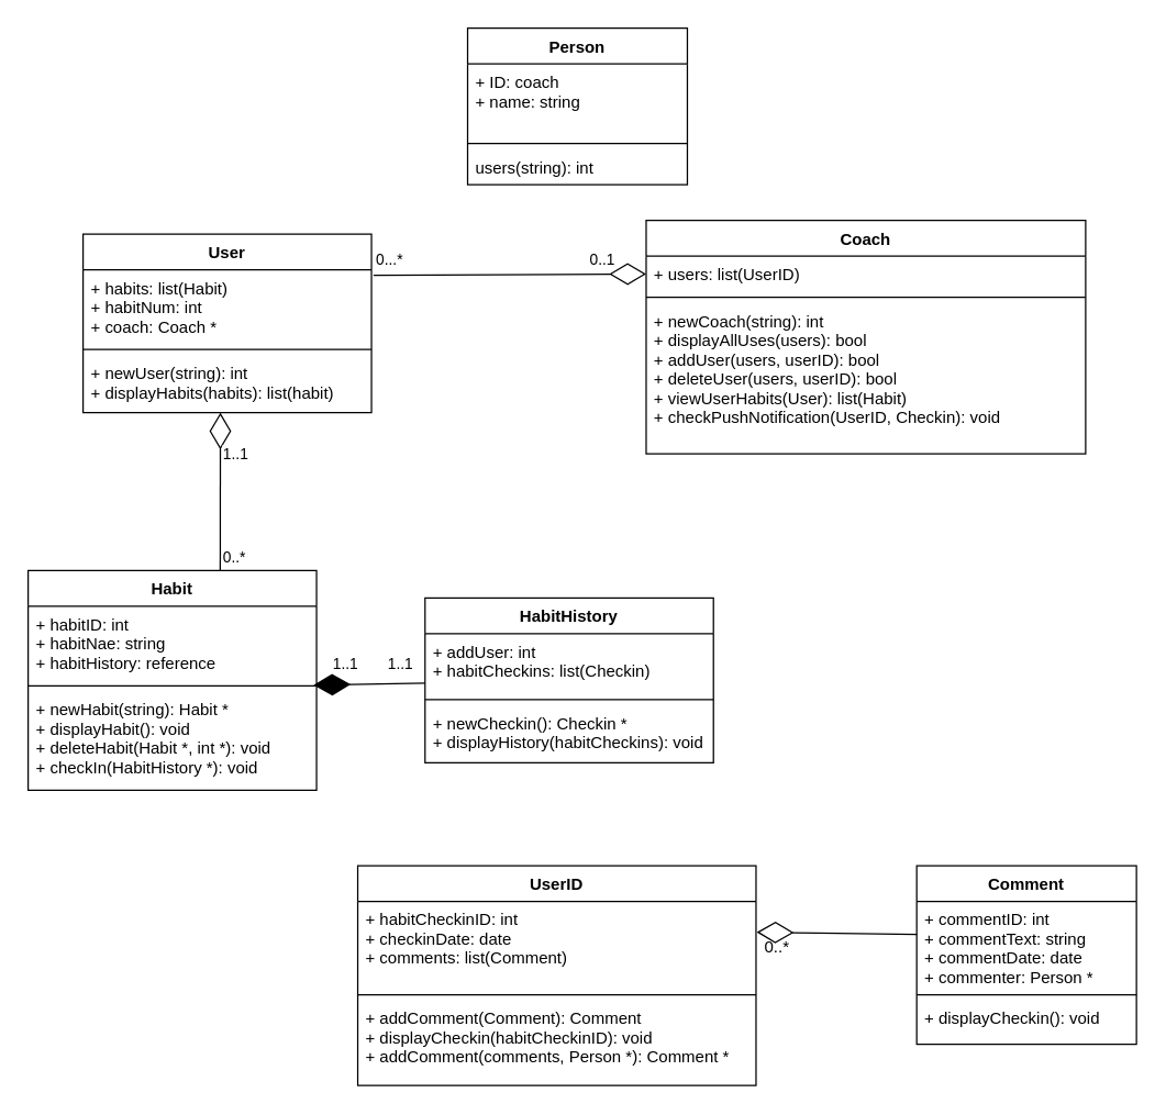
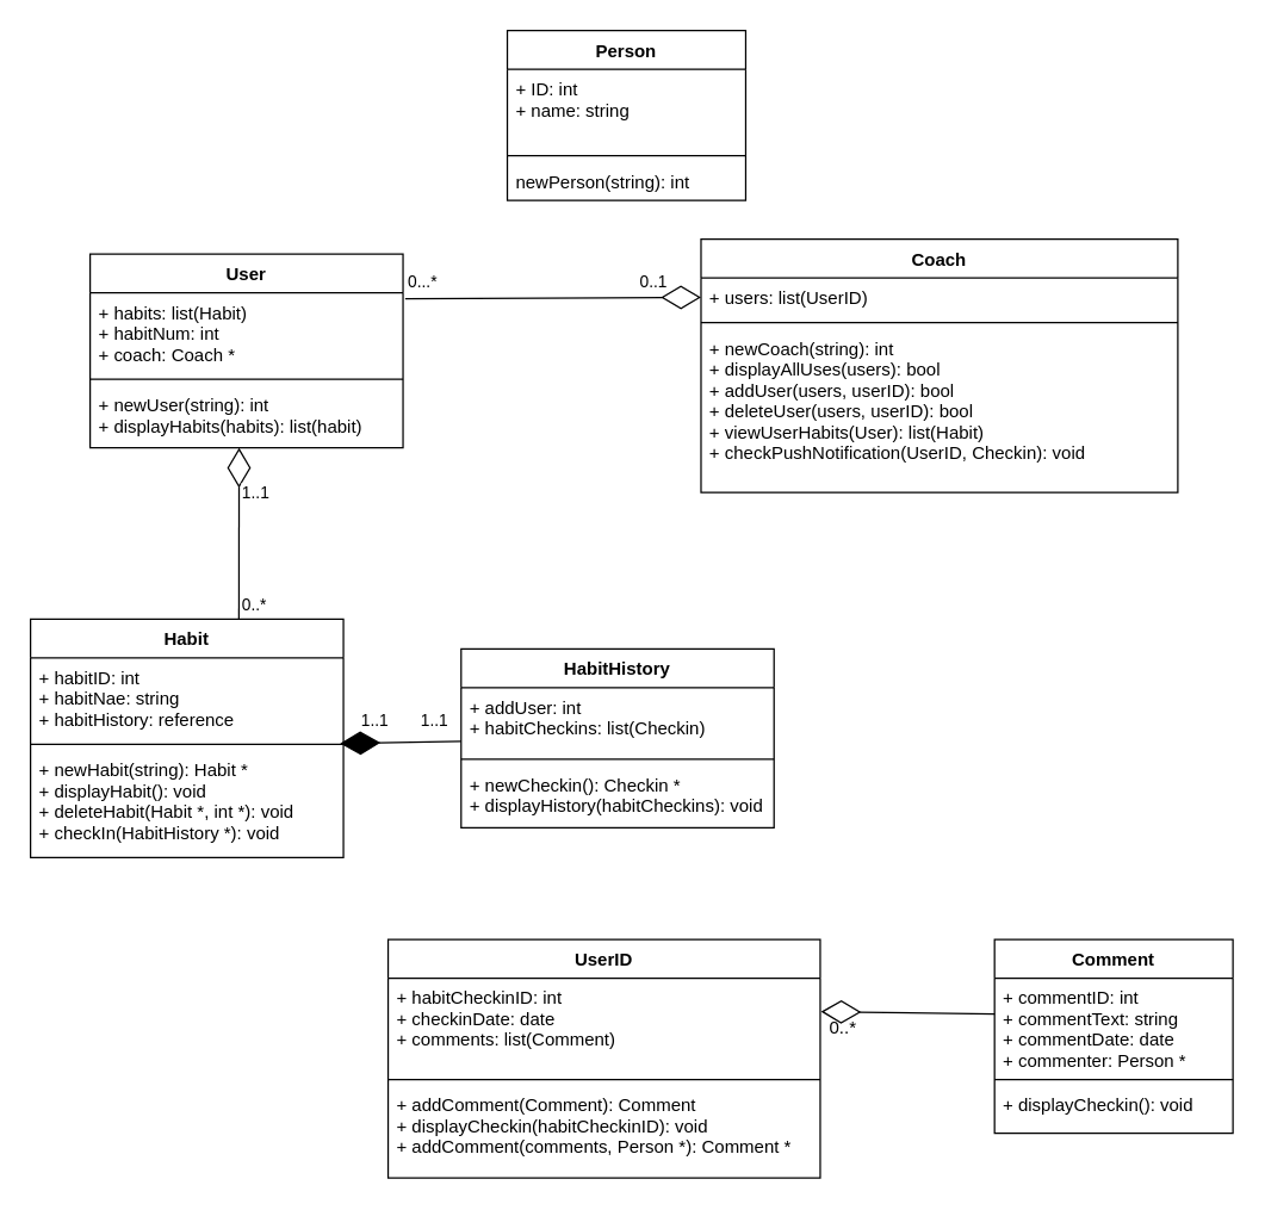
  <mxCell id="0" />
  <mxCell id="1" parent="0" />
  <mxCell id="2" value="Person" style="swimlane;fontStyle=1;align=center;verticalAlign=top;childLayout=stackLayout;horizontal=1;startSize=26;horizontalStack=0;resizeParent=1;resizeParentMax=0;resizeLast=0;collapsible=1;marginBottom=0;" vertex="1" parent="1"><mxGeometry x="340" y="20" width="160" height="114" as="geometry" /></mxCell>
- <mxCell id="3" value="+ ID: coach&#10;+ name: string&#10;" style="text;strokeColor=none;fillColor=none;align=left;verticalAlign=top;spacingLeft=4;spacingRight=4;overflow=hidden;rotatable=0;points=[[0,0.5],[1,0.5]];portConstraint=eastwest;" vertex="1" parent="2"><mxGeometry y="26" width="160" height="54" as="geometry" /></mxCell>
+ <mxCell id="3" value="+ ID: int&#10;+ name: string&#10;" style="text;strokeColor=none;fillColor=none;align=left;verticalAlign=top;spacingLeft=4;spacingRight=4;overflow=hidden;rotatable=0;points=[[0,0.5],[1,0.5]];portConstraint=eastwest;" vertex="1" parent="2"><mxGeometry y="26" width="160" height="54" as="geometry" /></mxCell>
  <mxCell id="4" value="" style="line;strokeWidth=1;fillColor=none;align=left;verticalAlign=middle;spacingTop=-1;spacingLeft=3;spacingRight=3;rotatable=0;labelPosition=right;points=[];portConstraint=eastwest;" vertex="1" parent="2"><mxGeometry y="80" width="160" height="8" as="geometry" /></mxCell>
- <mxCell id="5" value="users(string): int" style="text;strokeColor=none;fillColor=none;align=left;verticalAlign=top;spacingLeft=4;spacingRight=4;overflow=hidden;rotatable=0;points=[[0,0.5],[1,0.5]];portConstraint=eastwest;" vertex="1" parent="2"><mxGeometry y="88" width="160" height="26" as="geometry" /></mxCell>
+ <mxCell id="5" value="newPerson(string): int" style="text;strokeColor=none;fillColor=none;align=left;verticalAlign=top;spacingLeft=4;spacingRight=4;overflow=hidden;rotatable=0;points=[[0,0.5],[1,0.5]];portConstraint=eastwest;" vertex="1" parent="2"><mxGeometry y="88" width="160" height="26" as="geometry" /></mxCell>
  <mxCell id="6" value="User" style="swimlane;fontStyle=1;align=center;verticalAlign=top;childLayout=stackLayout;horizontal=1;startSize=26;horizontalStack=0;resizeParent=1;resizeParentMax=0;resizeLast=0;collapsible=1;marginBottom=0;" vertex="1" parent="1"><mxGeometry x="60" y="170" width="210" height="130" as="geometry" /></mxCell>
  <mxCell id="7" value="+ habits: list(Habit)&#10;+ habitNum: int&#10;+ coach: Coach *&#10;" style="text;strokeColor=none;fillColor=none;align=left;verticalAlign=top;spacingLeft=4;spacingRight=4;overflow=hidden;rotatable=0;points=[[0,0.5],[1,0.5]];portConstraint=eastwest;" vertex="1" parent="6"><mxGeometry y="26" width="210" height="54" as="geometry" /></mxCell>
  <mxCell id="8" value="" style="line;strokeWidth=1;fillColor=none;align=left;verticalAlign=middle;spacingTop=-1;spacingLeft=3;spacingRight=3;rotatable=0;labelPosition=right;points=[];portConstraint=eastwest;" vertex="1" parent="6"><mxGeometry y="80" width="210" height="8" as="geometry" /></mxCell>
  <mxCell id="9" value="+ newUser(string): int&#10;+ displayHabits(habits): list(habit)" style="text;strokeColor=none;fillColor=none;align=left;verticalAlign=top;spacingLeft=4;spacingRight=4;overflow=hidden;rotatable=0;points=[[0,0.5],[1,0.5]];portConstraint=eastwest;" vertex="1" parent="6"><mxGeometry y="88" width="210" height="42" as="geometry" /></mxCell>
  <mxCell id="10" value="Coach" style="swimlane;fontStyle=1;align=center;verticalAlign=top;childLayout=stackLayout;horizontal=1;startSize=26;horizontalStack=0;resizeParent=1;resizeParentMax=0;resizeLast=0;collapsible=1;marginBottom=0;" vertex="1" parent="1"><mxGeometry x="470" y="160" width="320" height="170" as="geometry" /></mxCell>
  <mxCell id="11" value="+ users: list(UserID) " style="text;strokeColor=none;fillColor=none;align=left;verticalAlign=top;spacingLeft=4;spacingRight=4;overflow=hidden;rotatable=0;points=[[0,0.5],[1,0.5]];portConstraint=eastwest;" vertex="1" parent="10"><mxGeometry y="26" width="320" height="26" as="geometry" /></mxCell>
  <mxCell id="12" value="" style="line;strokeWidth=1;fillColor=none;align=left;verticalAlign=middle;spacingTop=-1;spacingLeft=3;spacingRight=3;rotatable=0;labelPosition=right;points=[];portConstraint=eastwest;" vertex="1" parent="10"><mxGeometry y="52" width="320" height="8" as="geometry" /></mxCell>
  <mxCell id="13" value="+ newCoach(string): int&#10;+ displayAllUses(users): bool&#10;+ addUser(users, userID): bool&#10;+ deleteUser(users, userID): bool&#10;+ viewUserHabits(User): list(Habit)&#10;+ checkPushNotification(UserID, Checkin): void&#10;&#10;&#10;" style="text;strokeColor=none;fillColor=none;align=left;verticalAlign=top;spacingLeft=4;spacingRight=4;overflow=hidden;rotatable=0;points=[[0,0.5],[1,0.5]];portConstraint=eastwest;" vertex="1" parent="10"><mxGeometry y="60" width="320" height="110" as="geometry" /></mxCell>
  <mxCell id="14" value="" style="endArrow=diamondThin;endFill=0;endSize=24;html=1;strokeWidth=1;entryX=0;entryY=0.5;entryDx=0;entryDy=0;exitX=1.007;exitY=0.072;exitDx=0;exitDy=0;exitPerimeter=0;" edge="1" parent="1" source="7" target="11"><mxGeometry width="160" relative="1" as="geometry"><mxPoint x="250" y="150" as="sourcePoint" /><mxPoint x="410" y="150" as="targetPoint" /></mxGeometry></mxCell>
  <mxCell id="15" value="0...*" style="edgeLabel;html=1;align=center;verticalAlign=middle;resizable=0;points=[];" vertex="1" connectable="0" parent="14"><mxGeometry x="-0.924" y="2" relative="1" as="geometry"><mxPoint x="2.95" y="-9.85" as="offset" /></mxGeometry></mxCell>
  <mxCell id="16" value="0..1" style="edgeLabel;html=1;align=center;verticalAlign=middle;resizable=0;points=[];" vertex="1" connectable="0" parent="14"><mxGeometry x="0.5" y="-3" relative="1" as="geometry"><mxPoint x="16.55" y="-14.22" as="offset" /></mxGeometry></mxCell>
  <mxCell id="17" value="Habit" style="swimlane;fontStyle=1;align=center;verticalAlign=top;childLayout=stackLayout;horizontal=1;startSize=26;horizontalStack=0;resizeParent=1;resizeParentMax=0;resizeLast=0;collapsible=1;marginBottom=0;" vertex="1" parent="1"><mxGeometry x="20" y="415" width="210" height="160" as="geometry" /></mxCell>
  <mxCell id="18" value="+ habitID: int&#10;+ habitNae: string&#10;+ habitHistory: reference&#10;" style="text;strokeColor=none;fillColor=none;align=left;verticalAlign=top;spacingLeft=4;spacingRight=4;overflow=hidden;rotatable=0;points=[[0,0.5],[1,0.5]];portConstraint=eastwest;" vertex="1" parent="17"><mxGeometry y="26" width="210" height="54" as="geometry" /></mxCell>
  <mxCell id="19" value="" style="line;strokeWidth=1;fillColor=none;align=left;verticalAlign=middle;spacingTop=-1;spacingLeft=3;spacingRight=3;rotatable=0;labelPosition=right;points=[];portConstraint=eastwest;" vertex="1" parent="17"><mxGeometry y="80" width="210" height="8" as="geometry" /></mxCell>
  <mxCell id="20" value="+ newHabit(string): Habit *&#10;+ displayHabit(): void&#10;+ deleteHabit(Habit *, int *): void&#10;+ checkIn(HabitHistory *): void&#10;" style="text;strokeColor=none;fillColor=none;align=left;verticalAlign=top;spacingLeft=4;spacingRight=4;overflow=hidden;rotatable=0;points=[[0,0.5],[1,0.5]];portConstraint=eastwest;" vertex="1" parent="17"><mxGeometry y="88" width="210" height="72" as="geometry" /></mxCell>
  <mxCell id="21" value="" style="endArrow=diamondThin;endFill=0;endSize=24;html=1;strokeWidth=1;entryX=0.476;entryY=1;entryDx=0;entryDy=0;entryPerimeter=0;exitX=0.666;exitY=0;exitDx=0;exitDy=0;exitPerimeter=0;" edge="1" parent="1" source="17" target="9"><mxGeometry width="160" relative="1" as="geometry"><mxPoint x="250" y="420" as="sourcePoint" /><mxPoint x="410" y="420" as="targetPoint" /></mxGeometry></mxCell>
  <mxCell id="22" value="0..*" style="edgeLabel;html=1;align=center;verticalAlign=middle;resizable=0;points=[];" vertex="1" connectable="0" parent="21"><mxGeometry x="-0.821" y="-1" relative="1" as="geometry"><mxPoint x="9.13" as="offset" /></mxGeometry></mxCell>
  <mxCell id="23" value="1..1" style="edgeLabel;html=1;align=center;verticalAlign=middle;resizable=0;points=[];" vertex="1" connectable="0" parent="21"><mxGeometry x="0.403" relative="1" as="geometry"><mxPoint x="10.07" y="-4.31" as="offset" /></mxGeometry></mxCell>
  <mxCell id="24" value="HabitHistory" style="swimlane;fontStyle=1;align=center;verticalAlign=top;childLayout=stackLayout;horizontal=1;startSize=26;horizontalStack=0;resizeParent=1;resizeParentMax=0;resizeLast=0;collapsible=1;marginBottom=0;" vertex="1" parent="1"><mxGeometry x="309" y="435" width="210" height="120" as="geometry" /></mxCell>
  <mxCell id="25" value="+ addUser: int&#10;+ habitCheckins: list(Checkin)&#10;" style="text;strokeColor=none;fillColor=none;align=left;verticalAlign=top;spacingLeft=4;spacingRight=4;overflow=hidden;rotatable=0;points=[[0,0.5],[1,0.5]];portConstraint=eastwest;" vertex="1" parent="24"><mxGeometry y="26" width="210" height="44" as="geometry" /></mxCell>
  <mxCell id="26" value="" style="line;strokeWidth=1;fillColor=none;align=left;verticalAlign=middle;spacingTop=-1;spacingLeft=3;spacingRight=3;rotatable=0;labelPosition=right;points=[];portConstraint=eastwest;" vertex="1" parent="24"><mxGeometry y="70" width="210" height="8" as="geometry" /></mxCell>
  <mxCell id="27" value="+ newCheckin(): Checkin *&#10;+ displayHistory(habitCheckins): void" style="text;strokeColor=none;fillColor=none;align=left;verticalAlign=top;spacingLeft=4;spacingRight=4;overflow=hidden;rotatable=0;points=[[0,0.5],[1,0.5]];portConstraint=eastwest;" vertex="1" parent="24"><mxGeometry y="78" width="210" height="42" as="geometry" /></mxCell>
  <mxCell id="28" value="&lt;div&gt;1..1&lt;/div&gt;" style="endArrow=diamondThin;endFill=1;endSize=24;html=1;strokeWidth=1;exitX=0;exitY=0.821;exitDx=0;exitDy=0;exitPerimeter=0;entryX=0.99;entryY=1.064;entryDx=0;entryDy=0;entryPerimeter=0;" edge="1" parent="1" source="25" target="18"><mxGeometry x="0.424" y="-15" width="160" relative="1" as="geometry"><mxPoint x="250" y="420" as="sourcePoint" /><mxPoint x="260" y="570" as="targetPoint" /><mxPoint as="offset" /></mxGeometry></mxCell>
  <mxCell id="29" value="1..1" style="edgeLabel;html=1;align=center;verticalAlign=middle;resizable=0;points=[];" vertex="1" connectable="0" parent="28"><mxGeometry x="-0.331" y="-1" relative="1" as="geometry"><mxPoint x="8.16" y="-13.57" as="offset" /></mxGeometry></mxCell>
  <mxCell id="30" value="UserID" style="swimlane;fontStyle=1;align=center;verticalAlign=top;childLayout=stackLayout;horizontal=1;startSize=26;horizontalStack=0;resizeParent=1;resizeParentMax=0;resizeLast=0;collapsible=1;marginBottom=0;" vertex="1" parent="1"><mxGeometry x="260" y="630" width="290" height="160" as="geometry" /></mxCell>
  <mxCell id="31" value="+ habitCheckinID: int&#10;+ checkinDate: date&#10;+ comments: list(Comment)&#10;&#10;" style="text;strokeColor=none;fillColor=none;align=left;verticalAlign=top;spacingLeft=4;spacingRight=4;overflow=hidden;rotatable=0;points=[[0,0.5],[1,0.5]];portConstraint=eastwest;" vertex="1" parent="30"><mxGeometry y="26" width="290" height="64" as="geometry" /></mxCell>
  <mxCell id="32" value="" style="line;strokeWidth=1;fillColor=none;align=left;verticalAlign=middle;spacingTop=-1;spacingLeft=3;spacingRight=3;rotatable=0;labelPosition=right;points=[];portConstraint=eastwest;" vertex="1" parent="30"><mxGeometry y="90" width="290" height="8" as="geometry" /></mxCell>
  <mxCell id="33" value="+ addComment(Comment): Comment&#10;+ displayCheckin(habitCheckinID): void&#10;+ addComment(comments, Person *): Comment *&#10;" style="text;strokeColor=none;fillColor=none;align=left;verticalAlign=top;spacingLeft=4;spacingRight=4;overflow=hidden;rotatable=0;points=[[0,0.5],[1,0.5]];portConstraint=eastwest;" vertex="1" parent="30"><mxGeometry y="98" width="290" height="62" as="geometry" /></mxCell>
  <mxCell id="34" value="Comment" style="swimlane;fontStyle=1;align=center;verticalAlign=top;childLayout=stackLayout;horizontal=1;startSize=26;horizontalStack=0;resizeParent=1;resizeParentMax=0;resizeLast=0;collapsible=1;marginBottom=0;" vertex="1" parent="1"><mxGeometry x="667" y="630" width="160" height="130" as="geometry" /></mxCell>
  <mxCell id="35" value="+ commentID: int&#10;+ commentText: string&#10;+ commentDate: date&#10;+ commenter: Person *&#10;" style="text;strokeColor=none;fillColor=none;align=left;verticalAlign=top;spacingLeft=4;spacingRight=4;overflow=hidden;rotatable=0;points=[[0,0.5],[1,0.5]];portConstraint=eastwest;" vertex="1" parent="34"><mxGeometry y="26" width="160" height="64" as="geometry" /></mxCell>
  <mxCell id="36" value="" style="line;strokeWidth=1;fillColor=none;align=left;verticalAlign=middle;spacingTop=-1;spacingLeft=3;spacingRight=3;rotatable=0;labelPosition=right;points=[];portConstraint=eastwest;" vertex="1" parent="34"><mxGeometry y="90" width="160" height="8" as="geometry" /></mxCell>
  <mxCell id="37" value="+ displayCheckin(): void" style="text;strokeColor=none;fillColor=none;align=left;verticalAlign=top;spacingLeft=4;spacingRight=4;overflow=hidden;rotatable=0;points=[[0,0.5],[1,0.5]];portConstraint=eastwest;" vertex="1" parent="34"><mxGeometry y="98" width="160" height="32" as="geometry" /></mxCell>
  <mxCell id="38" value="" style="endArrow=diamondThin;endFill=0;endSize=24;html=1;strokeWidth=1;exitX=0;exitY=0.375;exitDx=0;exitDy=0;exitPerimeter=0;entryX=1.002;entryY=0.351;entryDx=0;entryDy=0;entryPerimeter=0;" edge="1" parent="1" source="35" target="31"><mxGeometry width="160" relative="1" as="geometry"><mxPoint x="580" y="550" as="sourcePoint" /><mxPoint x="550" y="700" as="targetPoint" /></mxGeometry></mxCell>
  <mxCell id="39" value="0..*" style="text;html=1;align=center;verticalAlign=middle;resizable=0;points=[];autosize=1;" vertex="1" parent="1"><mxGeometry x="550" y="680" width="30" height="20" as="geometry" /></mxCell>
